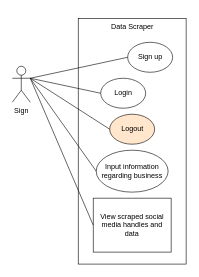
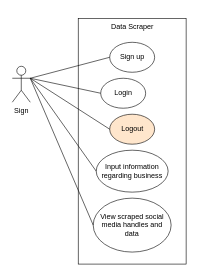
  <mxCell id="0" />
  <mxCell id="1" parent="0" />
  <mxCell id="2" value="Sign" style="shape=umlActor;verticalLabelPosition=bottom;verticalAlign=top;html=1;" vertex="1" parent="1"><mxGeometry x="20" y="110" width="30" height="60" as="geometry" /></mxCell>
  <mxCell id="3" value="" style="rounded=0;whiteSpace=wrap;html=1;" vertex="1" parent="1"><mxGeometry x="130" y="30" width="180" height="410" as="geometry" /></mxCell>
  <mxCell id="4" value="&lt;span style=&quot;font-weight: normal;&quot;&gt;&lt;font style=&quot;font-size: 12px;&quot;&gt;Data Scraper&lt;/font&gt;&lt;/span&gt;" style="text;strokeColor=none;fillColor=none;html=1;fontSize=24;fontStyle=1;verticalAlign=middle;align=center;" vertex="1" parent="1"><mxGeometry x="170" y="20" width="100" height="40" as="geometry" /></mxCell>
- <mxCell id="5" value="Sign up" style="ellipse;whiteSpace=wrap;html=1;fontSize=12;" vertex="1" parent="1"><mxGeometry x="212.5" y="70" width="75" height="50" as="geometry" /></mxCell>
+ <mxCell id="5" value="Sign up" style="ellipse;whiteSpace=wrap;html=1;fontSize=12;" vertex="1" parent="1"><mxGeometry x="182.5" y="70" width="75" height="50" as="geometry" /></mxCell>
  <mxCell id="6" value="Login" style="ellipse;whiteSpace=wrap;html=1;fontSize=12;" vertex="1" parent="1"><mxGeometry x="167.5" y="130" width="75" height="50" as="geometry" /></mxCell>
  <mxCell id="7" value="Input information regarding business" style="ellipse;whiteSpace=wrap;html=1;fontSize=12;" vertex="1" parent="1"><mxGeometry x="160" y="250" width="120" height="70" as="geometry" /></mxCell>
- <mxCell id="8" value="View scraped social media handles and data" style="whiteSpace=wrap;html=1;fontSize=12;rounded=0;" vertex="1" parent="1"><mxGeometry x="155" y="330" width="130" height="90" as="geometry" /></mxCell>
+ <mxCell id="8" value="View scraped social media handles and data" style="ellipse;whiteSpace=wrap;html=1;fontSize=12;" vertex="1" parent="1"><mxGeometry x="155" y="330" width="130" height="90" as="geometry" /></mxCell>
  <mxCell id="9" value="" style="endArrow=none;html=1;rounded=0;fontSize=12;exitX=1;exitY=0.333;exitDx=0;exitDy=0;exitPerimeter=0;entryX=0;entryY=0.5;entryDx=0;entryDy=0;" edge="1" parent="1" source="2" target="6"><mxGeometry width="50" height="50" relative="1" as="geometry"><mxPoint x="60" y="160" as="sourcePoint" /><mxPoint x="110" y="110" as="targetPoint" /></mxGeometry></mxCell>
  <mxCell id="10" value="" style="endArrow=none;html=1;rounded=0;fontSize=12;entryX=0;entryY=0.5;entryDx=0;entryDy=0;" edge="1" parent="1" target="5"><mxGeometry width="50" height="50" relative="1" as="geometry"><mxPoint x="50" y="130" as="sourcePoint" /><mxPoint x="110" y="40" as="targetPoint" /></mxGeometry></mxCell>
  <mxCell id="11" value="" style="endArrow=none;html=1;rounded=0;fontSize=12;entryX=0;entryY=0.5;entryDx=0;entryDy=0;" edge="1" parent="1" target="7"><mxGeometry width="50" height="50" relative="1" as="geometry"><mxPoint x="50" y="130" as="sourcePoint" /><mxPoint x="110" y="210" as="targetPoint" /></mxGeometry></mxCell>
  <mxCell id="12" value="" style="endArrow=none;html=1;rounded=0;fontSize=12;entryX=0;entryY=0.5;entryDx=0;entryDy=0;" edge="1" parent="1" target="8"><mxGeometry width="50" height="50" relative="1" as="geometry"><mxPoint x="50" y="130" as="sourcePoint" /><mxPoint x="100" y="250" as="targetPoint" /></mxGeometry></mxCell>
  <mxCell id="13" value="Logout" style="ellipse;whiteSpace=wrap;html=1;fontSize=12;fillColor=#ffe6cc;" vertex="1" parent="1"><mxGeometry x="182.5" y="190" width="75" height="50" as="geometry" /></mxCell>
  <mxCell id="14" value="" style="endArrow=none;html=1;rounded=0;fontSize=12;entryX=0;entryY=0.5;entryDx=0;entryDy=0;" edge="1" parent="1" target="13"><mxGeometry width="50" height="50" relative="1" as="geometry"><mxPoint x="50" y="130" as="sourcePoint" /><mxPoint x="40" y="250" as="targetPoint" /></mxGeometry></mxCell>
